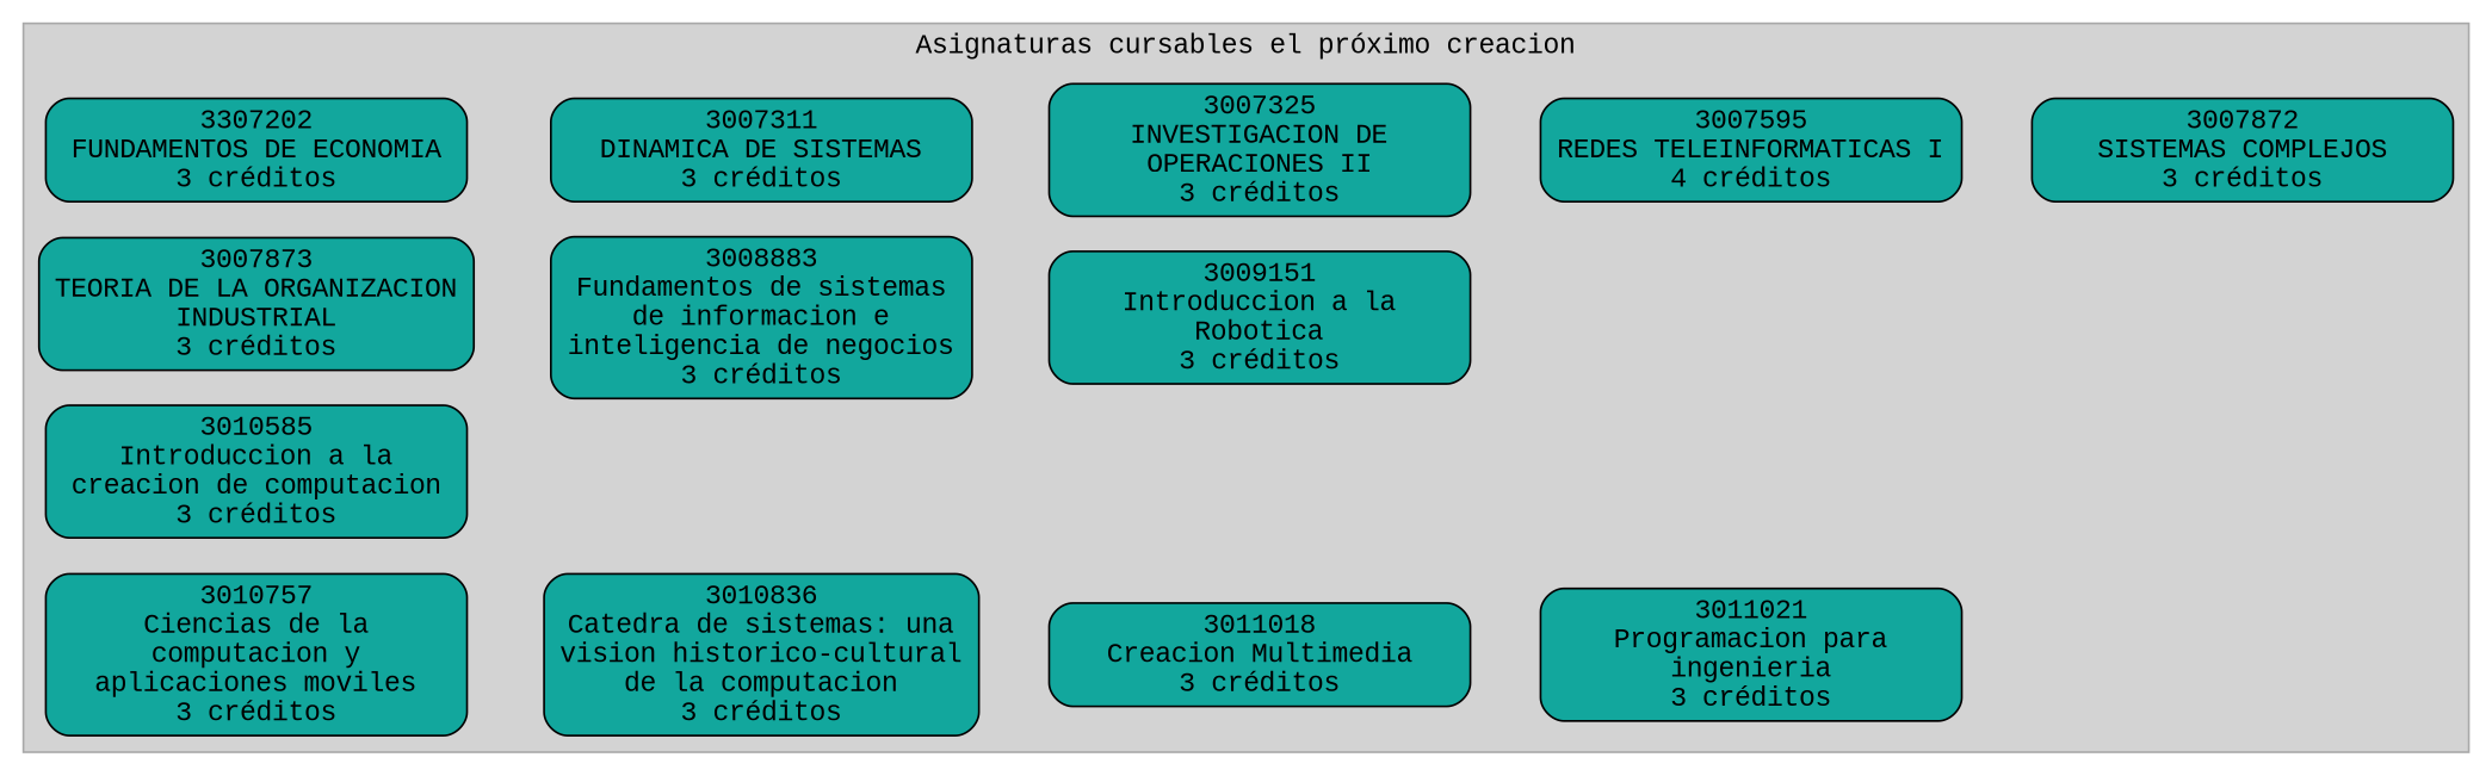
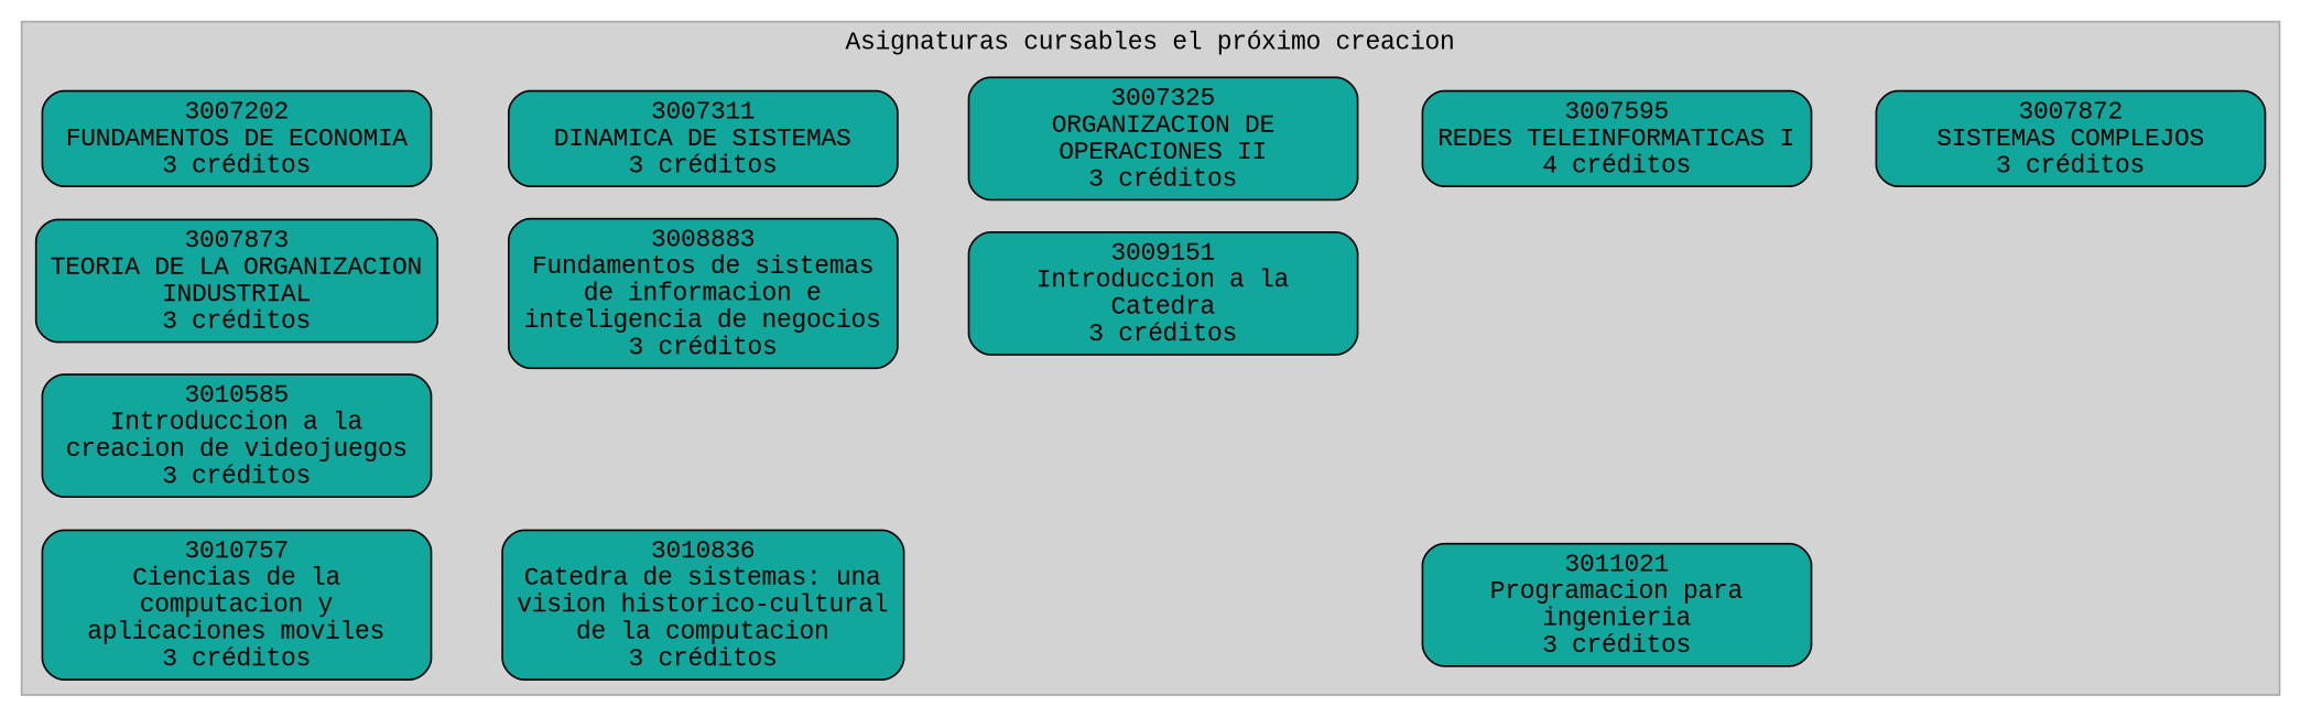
  digraph {
    compound=true
    fontname="Liberation Mono"
    rank=same
    rankdir=LR
    node [color="#000000" fillcolor="#12a79d" fontname="Liberation Mono" group=CHIMBOBILOA0 penwidth=1 shape=box style="rounded,filled"]
    edge [fontname="Liberation Mono" style=invis]
-   n1 [label="3307202\nFUNDAMENTOS DE ECONOMIA\n3 créditos\n" width=3]
+   n1 [label="3007202\nFUNDAMENTOS DE ECONOMIA\n3 créditos\n" width=3]
    n2 [label="3007311\nDINAMICA DE SISTEMAS\n3 créditos\n" width=3]
-   n3 [label="3007325\nINVESTIGACION DE\nOPERACIONES II\n3 créditos\n" width=3]
+   n3 [label="3007325\nORGANIZACION DE\nOPERACIONES II\n3 créditos\n" width=3]
    n4 [label="3007595\nREDES TELEINFORMATICAS I\n4 créditos\n" width=3]
    n5 [label="3007872\nSISTEMAS COMPLEJOS\n3 créditos\n" width=3]
    n6 [group=CHIMBOBILOA1 label="3007873\nTEORIA DE LA ORGANIZACION\nINDUSTRIAL\n3 créditos\n" width=3]
    n7 [group=CHIMBOBILOA1 label="3008883\nFundamentos de sistemas\nde informacion e\ninteligencia de negocios\n3 créditos\n" width=3]
-   n8 [group=CHIMBOBILOA1 label="3009151\nIntroduccion a la\nRobotica\n3 créditos\n" width=3]
-   n9 [group=CHIMBOBILOA1 label="3010585\nIntroduccion a la\ncreacion de computacion\n3 créditos\n" width=3]
+   n8 [group=CHIMBOBILOA1 label="3009151\nIntroduccion a la\nCatedra\n3 créditos\n" width=3]
+   n9 [group=CHIMBOBILOA1 label="3010585\nIntroduccion a la\ncreacion de videojuegos\n3 créditos\n" width=3]
    n10 [group=CHIMBOBILOA2 label="3010757\nCiencias de la\ncomputacion y\naplicaciones moviles\n3 créditos\n" width=3]
    n11 [group=CHIMBOBILOA2 label="3010836\nCatedra de sistemas: una\nvision historico-cultural\nde la computacion\n3 créditos\n" width=3]
-   n12 [group=CHIMBOBILOA2 label="3011018\nCreacion Multimedia\n3 créditos\n" width=3]
    n13 [group=CHIMBOBILOA2 label="3011021\nProgramacion para\ningenieria\n3 créditos\n" width=3]
    subgraph cluster_1 {
      color=darkgray
      fillcolor=lightGray
      label="Asignaturas cursables el próximo creacion"
      nodesep=0.02
      style=filled
      n1
      n2
      n3
      n4
      n5
      n6
      n7
      n8
      n9
      n10
      n11
-     n12
      n13
    }
    n1 -> n2
    n2 -> n3
    n3 -> n4
    n4 -> n5
    n6 -> n7
    n7 -> n8
    n10 -> n11
-   n11 -> n12
-   n12 -> n13
  }
